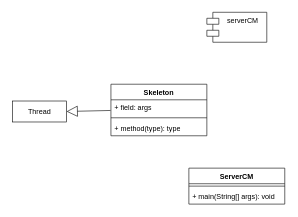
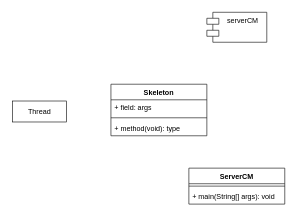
  <mxCell id="0" />
  <mxCell id="1" parent="0" />
  <mxCell id="2" value="serverCM" style="shape=module;align=left;spacingLeft=20;align=center;verticalAlign=top;whiteSpace=wrap;html=1;" parent="1" vertex="1"><mxGeometry x="344" y="20" width="100" height="50" as="geometry" /></mxCell>
  <mxCell id="3" value="ServerCM" style="swimlane;fontStyle=1;align=center;verticalAlign=top;childLayout=stackLayout;horizontal=1;startSize=26;horizontalStack=0;resizeParent=1;resizeParentMax=0;resizeLast=0;collapsible=1;marginBottom=0;whiteSpace=wrap;html=1;" parent="1" vertex="1"><mxGeometry x="314" y="280" width="160" height="60" as="geometry" /></mxCell>
  <mxCell id="4" value="" style="line;strokeWidth=1;fillColor=none;align=left;verticalAlign=middle;spacingTop=-1;spacingLeft=3;spacingRight=3;rotatable=0;labelPosition=right;points=[];portConstraint=eastwest;strokeColor=inherit;" parent="3" vertex="1"><mxGeometry y="26" width="160" height="8" as="geometry" /></mxCell>
  <mxCell id="5" value="+ main(String[] args): void" style="text;strokeColor=none;fillColor=none;align=left;verticalAlign=top;spacingLeft=4;spacingRight=4;overflow=hidden;rotatable=0;points=[[0,0.5],[1,0.5]];portConstraint=eastwest;whiteSpace=wrap;html=1;" parent="3" vertex="1"><mxGeometry y="34" width="160" height="26" as="geometry" /></mxCell>
  <mxCell id="6" value="Skeleton" style="swimlane;fontStyle=1;align=center;verticalAlign=top;childLayout=stackLayout;horizontal=1;startSize=26;horizontalStack=0;resizeParent=1;resizeParentMax=0;resizeLast=0;collapsible=1;marginBottom=0;whiteSpace=wrap;html=1;" vertex="1" parent="1"><mxGeometry x="184" y="140" width="160" height="86" as="geometry" /></mxCell>
  <mxCell id="7" value="+ field: args" style="text;strokeColor=none;fillColor=none;align=left;verticalAlign=top;spacingLeft=4;spacingRight=4;overflow=hidden;rotatable=0;points=[[0,0.5],[1,0.5]];portConstraint=eastwest;whiteSpace=wrap;html=1;" vertex="1" parent="6"><mxGeometry y="26" width="160" height="26" as="geometry" /></mxCell>
  <mxCell id="8" value="" style="line;strokeWidth=1;fillColor=none;align=left;verticalAlign=middle;spacingTop=-1;spacingLeft=3;spacingRight=3;rotatable=0;labelPosition=right;points=[];portConstraint=eastwest;strokeColor=inherit;" vertex="1" parent="6"><mxGeometry y="52" width="160" height="8" as="geometry" /></mxCell>
- <mxCell id="9" value="+ method(type): type" style="text;strokeColor=none;fillColor=none;align=left;verticalAlign=top;spacingLeft=4;spacingRight=4;overflow=hidden;rotatable=0;points=[[0,0.5],[1,0.5]];portConstraint=eastwest;whiteSpace=wrap;html=1;" vertex="1" parent="6"><mxGeometry y="60" width="160" height="26" as="geometry" /></mxCell>
+ <mxCell id="9" value="+ method(void): type" style="text;strokeColor=none;fillColor=none;align=left;verticalAlign=top;spacingLeft=4;spacingRight=4;overflow=hidden;rotatable=0;points=[[0,0.5],[1,0.5]];portConstraint=eastwest;whiteSpace=wrap;html=1;" vertex="1" parent="6"><mxGeometry y="60" width="160" height="26" as="geometry" /></mxCell>
  <mxCell id="10" value="Thread" style="html=1;whiteSpace=wrap;" vertex="1" parent="1"><mxGeometry x="20" y="168" width="90" height="35" as="geometry" /></mxCell>
- <mxCell id="11" value="" style="endArrow=block;endSize=16;endFill=0;html=1;rounded=0;entryX=1;entryY=0.5;entryDx=0;entryDy=0;exitX=-0.004;exitY=0.684;exitDx=0;exitDy=0;exitPerimeter=0;" edge="1" parent="1" source="7" target="10"><mxGeometry width="160" relative="1" as="geometry"><mxPoint x="170" y="176" as="sourcePoint" /><mxPoint x="230" y="316" as="targetPoint" /></mxGeometry></mxCell>
